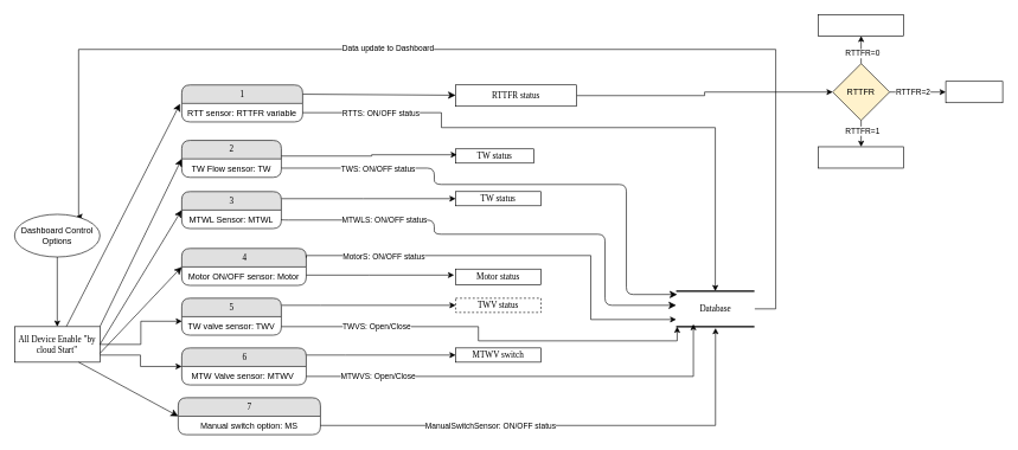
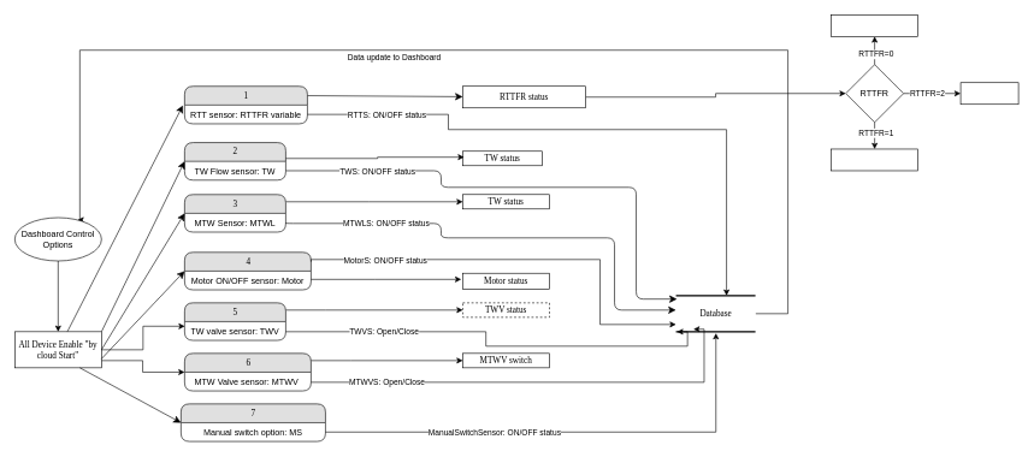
  <mxCell id="0" />
  <mxCell id="1" parent="0" />
  <mxCell id="2" style="edgeStyle=orthogonalEdgeStyle;rounded=0;orthogonalLoop=1;jettySize=auto;html=1;entryX=0.75;entryY=0;entryDx=0;entryDy=0;" edge="1" parent="1" source="4" target="37"><mxGeometry relative="1" as="geometry"><Array as="points"><mxPoint x="1090" y="434" /><mxPoint x="1090" y="69" /><mxPoint x="110" y="69" /></Array></mxGeometry></mxCell>
  <mxCell id="3" value="Data update to Dashboard" style="edgeLabel;html=1;align=center;verticalAlign=middle;resizable=0;points=[];" vertex="1" connectable="0" parent="2"><mxGeometry x="-0.513" y="1" relative="1" as="geometry"><mxPoint x="-545" y="-4" as="offset" /></mxGeometry></mxCell>
- <mxCell id="4" value="Database" style="html=1;rounded=0;shadow=0;comic=0;labelBackgroundColor=none;strokeWidth=2;fontFamily=Verdana;fontSize=12;align=center;shape=mxgraph.ios7ui.horLines;" parent="1" vertex="1"><mxGeometry x="950" y="409" width="110" height="50" as="geometry" /></mxCell>
+ <mxCell id="4" value="Database" style="html=1;rounded=0;shadow=0;comic=0;labelBackgroundColor=none;strokeWidth=2;fontFamily=Verdana;fontSize=12;align=center;shape=mxgraph.ios7ui.horLines;" parent="1" vertex="1"><mxGeometry x="935" y="409" width="110" height="50" as="geometry" /></mxCell>
  <mxCell id="5" style="edgeStyle=orthogonalEdgeStyle;rounded=0;orthogonalLoop=1;jettySize=auto;html=1;entryX=0;entryY=0.5;entryDx=0;entryDy=0;" edge="1" parent="1" source="6" target="62"><mxGeometry relative="1" as="geometry"><mxPoint x="1200" y="129" as="targetPoint" /></mxGeometry></mxCell>
  <mxCell id="6" value="RTTFR status" style="whiteSpace=wrap;html=1;rounded=0;shadow=0;comic=0;labelBackgroundColor=none;strokeWidth=1;fontFamily=Verdana;fontSize=12;align=center;" parent="1" vertex="1"><mxGeometry x="640" y="119" width="170" height="30" as="geometry" /></mxCell>
  <mxCell id="7" style="edgeStyle=none;html=1;labelBackgroundColor=none;startFill=0;startSize=8;endFill=1;endSize=8;fontFamily=Verdana;fontSize=12;entryX=-0.014;entryY=0.021;entryDx=0;entryDy=0;entryPerimeter=0;" parent="1" source="9" target="12" edge="1"><mxGeometry relative="1" as="geometry" /></mxCell>
  <mxCell id="8" style="edgeStyle=orthogonalEdgeStyle;rounded=0;orthogonalLoop=1;jettySize=auto;html=1;entryX=0;entryY=0.5;entryDx=0;entryDy=0;" edge="1" parent="1" source="9" target="44"><mxGeometry relative="1" as="geometry"><Array as="points"><mxPoint x="197" y="499" /><mxPoint x="197" y="515" /></Array></mxGeometry></mxCell>
  <mxCell id="9" value="All Device Enable &quot;by cloud Start&quot;" style="whiteSpace=wrap;html=1;rounded=0;shadow=0;comic=0;labelBackgroundColor=none;strokeWidth=1;fontFamily=Verdana;fontSize=12;align=center;" parent="1" vertex="1"><mxGeometry x="20" y="459" width="120" height="50" as="geometry" /></mxCell>
  <mxCell id="10" style="edgeStyle=none;html=1;labelBackgroundColor=none;startFill=0;startSize=8;endFill=1;endSize=8;fontFamily=Verdana;fontSize=12;exitX=1;exitY=0.25;exitDx=0;exitDy=0;" parent="1" source="11" target="6" edge="1"><mxGeometry relative="1" as="geometry" /></mxCell>
  <mxCell id="11" value="1" style="swimlane;html=1;fontStyle=0;childLayout=stackLayout;horizontal=1;startSize=26;fillColor=#e0e0e0;horizontalStack=0;resizeParent=1;resizeLast=0;collapsible=1;marginBottom=0;swimlaneFillColor=#ffffff;align=center;rounded=1;shadow=0;comic=0;labelBackgroundColor=none;strokeWidth=1;fontFamily=Verdana;fontSize=12" parent="1" vertex="1"><mxGeometry x="255" y="119" width="170" height="52" as="geometry" /></mxCell>
  <mxCell id="12" value="RTT sensor: RTTFR variable" style="text;html=1;strokeColor=none;fillColor=none;spacingLeft=4;spacingRight=4;whiteSpace=wrap;overflow=hidden;rotatable=0;points=[[0,0.5],[1,0.5]];portConstraint=eastwest;align=center;" parent="11" vertex="1"><mxGeometry y="26" width="170" height="26" as="geometry" /></mxCell>
  <mxCell id="13" value="2" style="swimlane;html=1;fontStyle=0;childLayout=stackLayout;horizontal=1;startSize=26;fillColor=#e0e0e0;horizontalStack=0;resizeParent=1;resizeLast=0;collapsible=1;marginBottom=0;swimlaneFillColor=#ffffff;align=center;rounded=1;shadow=0;comic=0;labelBackgroundColor=none;strokeWidth=1;fontFamily=Verdana;fontSize=12" vertex="1" parent="1"><mxGeometry x="255" y="197" width="140" height="52" as="geometry" /></mxCell>
  <mxCell id="14" value="TW Flow sensor: TW" style="text;html=1;strokeColor=none;fillColor=none;spacingLeft=4;spacingRight=4;whiteSpace=wrap;overflow=hidden;rotatable=0;points=[[0,0.5],[1,0.5]];portConstraint=eastwest;align=center;" vertex="1" parent="13"><mxGeometry y="26" width="140" height="26" as="geometry" /></mxCell>
  <mxCell id="15" style="edgeStyle=none;html=1;labelBackgroundColor=none;startFill=0;startSize=8;endFill=1;endSize=8;fontFamily=Verdana;fontSize=12;entryX=0;entryY=0.5;entryDx=0;entryDy=0;exitX=1;exitY=0;exitDx=0;exitDy=0;" edge="1" parent="1" source="9" target="13"><mxGeometry relative="1" as="geometry"><mxPoint x="121" y="564" as="sourcePoint" /><mxPoint x="258" y="456" as="targetPoint" /></mxGeometry></mxCell>
  <mxCell id="16" style="edgeStyle=orthogonalEdgeStyle;rounded=0;orthogonalLoop=1;jettySize=auto;html=1;" edge="1" parent="1" source="17" target="39"><mxGeometry relative="1" as="geometry"><Array as="points"><mxPoint x="510" y="279" /><mxPoint x="510" y="279" /></Array></mxGeometry></mxCell>
  <mxCell id="17" value="3" style="swimlane;html=1;fontStyle=0;childLayout=stackLayout;horizontal=1;startSize=26;fillColor=#e0e0e0;horizontalStack=0;resizeParent=1;resizeLast=0;collapsible=1;marginBottom=0;swimlaneFillColor=#ffffff;align=center;rounded=1;shadow=0;comic=0;labelBackgroundColor=none;strokeWidth=1;fontFamily=Verdana;fontSize=12" vertex="1" parent="1"><mxGeometry x="255" y="269" width="140" height="52" as="geometry" /></mxCell>
- <mxCell id="18" value="MTWL Sensor: MTWL" style="text;html=1;strokeColor=none;fillColor=none;spacingLeft=4;spacingRight=4;whiteSpace=wrap;overflow=hidden;rotatable=0;points=[[0,0.5],[1,0.5]];portConstraint=eastwest;align=center;" vertex="1" parent="17"><mxGeometry y="26" width="140" height="26" as="geometry" /></mxCell>
+ <mxCell id="18" value="MTW Sensor: MTWL" style="text;html=1;strokeColor=none;fillColor=none;spacingLeft=4;spacingRight=4;whiteSpace=wrap;overflow=hidden;rotatable=0;points=[[0,0.5],[1,0.5]];portConstraint=eastwest;align=center;" vertex="1" parent="17"><mxGeometry y="26" width="140" height="26" as="geometry" /></mxCell>
  <mxCell id="19" style="edgeStyle=none;html=1;labelBackgroundColor=none;startFill=0;startSize=8;endFill=1;endSize=8;fontFamily=Verdana;fontSize=12;entryX=0;entryY=0.5;entryDx=0;entryDy=0;exitX=1;exitY=0.5;exitDx=0;exitDy=0;" edge="1" parent="1" target="17" source="9"><mxGeometry relative="1" as="geometry"><mxPoint x="140" y="653" as="sourcePoint" /><mxPoint x="258" y="542" as="targetPoint" /></mxGeometry></mxCell>
  <mxCell id="20" value="4" style="swimlane;html=1;fontStyle=0;childLayout=stackLayout;horizontal=1;startSize=26;fillColor=#e0e0e0;horizontalStack=0;resizeParent=1;resizeLast=0;collapsible=1;marginBottom=0;swimlaneFillColor=#ffffff;align=center;rounded=1;shadow=0;comic=0;labelBackgroundColor=none;strokeWidth=1;fontFamily=Verdana;fontSize=12" vertex="1" parent="1"><mxGeometry x="255" y="349" width="175" height="52" as="geometry" /></mxCell>
  <mxCell id="21" value="Motor ON/OFF sensor: Motor" style="text;html=1;strokeColor=none;fillColor=none;spacingLeft=4;spacingRight=4;whiteSpace=wrap;overflow=hidden;rotatable=0;points=[[0,0.5],[1,0.5]];portConstraint=eastwest;align=center;" vertex="1" parent="20"><mxGeometry y="26" width="175" height="26" as="geometry" /></mxCell>
  <mxCell id="22" style="edgeStyle=none;html=1;labelBackgroundColor=none;startFill=0;startSize=8;endFill=1;endSize=8;fontFamily=Verdana;fontSize=12;entryX=0;entryY=0.5;entryDx=0;entryDy=0;exitX=1;exitY=0.75;exitDx=0;exitDy=0;" edge="1" parent="1" target="20" source="9"><mxGeometry relative="1" as="geometry"><mxPoint x="140" y="643" as="sourcePoint" /><mxPoint x="258" y="532" as="targetPoint" /></mxGeometry></mxCell>
  <mxCell id="23" value="7" style="swimlane;html=1;fontStyle=0;childLayout=stackLayout;horizontal=1;startSize=26;fillColor=#e0e0e0;horizontalStack=0;resizeParent=1;resizeLast=0;collapsible=1;marginBottom=0;swimlaneFillColor=#ffffff;align=center;rounded=1;shadow=0;comic=0;labelBackgroundColor=none;strokeWidth=1;fontFamily=Verdana;fontSize=12" vertex="1" parent="1"><mxGeometry x="250" y="559" width="200" height="52" as="geometry" /></mxCell>
  <mxCell id="24" value="Manual switch option: MS" style="text;html=1;strokeColor=none;fillColor=none;spacingLeft=4;spacingRight=4;whiteSpace=wrap;overflow=hidden;rotatable=0;points=[[0,0.5],[1,0.5]];portConstraint=eastwest;align=center;" vertex="1" parent="23"><mxGeometry y="26" width="200" height="26" as="geometry" /></mxCell>
  <mxCell id="25" style="edgeStyle=none;html=1;labelBackgroundColor=none;startFill=0;startSize=8;endFill=1;endSize=8;fontFamily=Verdana;fontSize=12;entryX=0;entryY=0.5;entryDx=0;entryDy=0;exitX=0.75;exitY=1;exitDx=0;exitDy=0;" edge="1" parent="1" source="9" target="23"><mxGeometry relative="1" as="geometry"><mxPoint x="150" y="614" as="sourcePoint" /><mxPoint x="250" y="551" as="targetPoint" /></mxGeometry></mxCell>
  <mxCell id="26" style="edgeStyle=orthogonalEdgeStyle;html=1;labelBackgroundColor=none;startFill=0;startSize=8;endFill=1;endSize=8;fontFamily=Verdana;fontSize=12;exitX=1;exitY=0.5;exitDx=0;exitDy=0;entryX=0.013;entryY=0.095;entryDx=0;entryDy=0;entryPerimeter=0;" edge="1" parent="1" source="14" target="4"><mxGeometry relative="1" as="geometry"><Array as="points"><mxPoint x="610" y="236" /><mxPoint x="610" y="259" /><mxPoint x="880" y="259" /><mxPoint x="880" y="414" /></Array><mxPoint x="420" y="345" as="sourcePoint" /><mxPoint x="880" y="641" as="targetPoint" /></mxGeometry></mxCell>
  <mxCell id="27" value="TWS: ON/OFF status" style="edgeLabel;html=1;align=center;verticalAlign=middle;resizable=0;points=[];" vertex="1" connectable="0" parent="26"><mxGeometry x="0.13" y="1" relative="1" as="geometry"><mxPoint x="-257" y="-22" as="offset" /></mxGeometry></mxCell>
  <mxCell id="28" style="edgeStyle=orthogonalEdgeStyle;html=1;labelBackgroundColor=none;startFill=0;startSize=8;endFill=1;endSize=8;fontFamily=Verdana;fontSize=12;exitX=1;exitY=0.5;exitDx=0;exitDy=0;entryX=0;entryY=0.4;entryDx=0;entryDy=0;entryPerimeter=0;" edge="1" parent="1" source="18" target="4"><mxGeometry relative="1" as="geometry"><Array as="points"><mxPoint x="395" y="309" /><mxPoint x="610" y="309" /><mxPoint x="610" y="329" /><mxPoint x="850" y="329" /><mxPoint x="850" y="429" /></Array><mxPoint x="400" y="319" as="sourcePoint" /><mxPoint x="950" y="442.048" as="targetPoint" /></mxGeometry></mxCell>
  <mxCell id="29" value="MTWLS: ON/OFF status" style="edgeLabel;html=1;align=center;verticalAlign=middle;resizable=0;points=[];" vertex="1" connectable="0" parent="28"><mxGeometry x="-0.145" y="-2" relative="1" as="geometry"><mxPoint x="-124" y="-23" as="offset" /></mxGeometry></mxCell>
  <mxCell id="30" style="edgeStyle=orthogonalEdgeStyle;rounded=0;orthogonalLoop=1;jettySize=auto;html=1;exitX=1;exitY=0.5;exitDx=0;exitDy=0;" edge="1" parent="1" source="12" target="4"><mxGeometry relative="1" as="geometry"><Array as="points"><mxPoint x="620" y="158" /><mxPoint x="620" y="179" /><mxPoint x="1005" y="179" /></Array></mxGeometry></mxCell>
  <mxCell id="31" value="RTTS: ON/OFF status" style="edgeLabel;html=1;align=center;verticalAlign=middle;resizable=0;points=[];" vertex="1" connectable="0" parent="30"><mxGeometry x="-0.027" y="3" relative="1" as="geometry"><mxPoint x="-274" y="-18" as="offset" /></mxGeometry></mxCell>
  <mxCell id="32" style="edgeStyle=orthogonalEdgeStyle;rounded=0;orthogonalLoop=1;jettySize=auto;html=1;exitX=1;exitY=0.25;exitDx=0;exitDy=0;" edge="1" parent="1" source="20" target="4"><mxGeometry relative="1" as="geometry"><mxPoint x="940" y="449" as="targetPoint" /><Array as="points"><mxPoint x="430" y="359" /><mxPoint x="830" y="359" /><mxPoint x="830" y="449" /></Array></mxGeometry></mxCell>
  <mxCell id="33" value="MotorS: ON/OFF status" style="edgeLabel;html=1;align=center;verticalAlign=middle;resizable=0;points=[];" vertex="1" connectable="0" parent="32"><mxGeometry x="-0.257" y="-2" relative="1" as="geometry"><mxPoint x="-117" y="-2" as="offset" /></mxGeometry></mxCell>
  <mxCell id="34" style="edgeStyle=orthogonalEdgeStyle;rounded=0;orthogonalLoop=1;jettySize=auto;html=1;entryX=0.503;entryY=1.04;entryDx=0;entryDy=0;entryPerimeter=0;" edge="1" parent="1" source="24" target="4"><mxGeometry relative="1" as="geometry" /></mxCell>
  <mxCell id="35" value="ManualSwitchSensor: ON/OFF status" style="edgeLabel;html=1;align=center;verticalAlign=middle;resizable=0;points=[];" vertex="1" connectable="0" parent="34"><mxGeometry x="-0.313" relative="1" as="geometry"><mxPoint as="offset" /></mxGeometry></mxCell>
  <mxCell id="36" value="" style="edgeStyle=orthogonalEdgeStyle;rounded=0;orthogonalLoop=1;jettySize=auto;html=1;" edge="1" parent="1" source="37" target="9"><mxGeometry relative="1" as="geometry" /></mxCell>
  <mxCell id="37" value="Dashboard Control Options" style="ellipse;whiteSpace=wrap;html=1;" vertex="1" parent="1"><mxGeometry x="20" y="301" width="120" height="60" as="geometry" /></mxCell>
  <mxCell id="38" value="TW status" style="whiteSpace=wrap;html=1;rounded=0;shadow=0;comic=0;labelBackgroundColor=none;strokeWidth=1;fontFamily=Verdana;fontSize=12;align=center;" vertex="1" parent="1"><mxGeometry x="640" y="209" width="110" height="20" as="geometry" /></mxCell>
  <mxCell id="39" value="TW status" style="whiteSpace=wrap;html=1;rounded=0;shadow=0;comic=0;labelBackgroundColor=none;strokeWidth=1;fontFamily=Verdana;fontSize=12;align=center;" vertex="1" parent="1"><mxGeometry x="640" y="269" width="120" height="20" as="geometry" /></mxCell>
  <mxCell id="40" value="Motor status" style="whiteSpace=wrap;html=1;rounded=0;shadow=0;comic=0;labelBackgroundColor=none;strokeWidth=1;fontFamily=Verdana;fontSize=12;align=center;" vertex="1" parent="1"><mxGeometry x="640" y="378" width="120" height="22" as="geometry" /></mxCell>
  <mxCell id="41" style="edgeStyle=orthogonalEdgeStyle;rounded=0;orthogonalLoop=1;jettySize=auto;html=1;entryX=0;entryY=0.5;entryDx=0;entryDy=0;" edge="1" parent="1" source="42" target="51"><mxGeometry relative="1" as="geometry"><Array as="points"><mxPoint x="450" y="429" /><mxPoint x="450" y="429" /></Array></mxGeometry></mxCell>
  <mxCell id="42" value="5" style="swimlane;html=1;fontStyle=0;childLayout=stackLayout;horizontal=1;startSize=26;fillColor=#e0e0e0;horizontalStack=0;resizeParent=1;resizeLast=0;collapsible=1;marginBottom=0;swimlaneFillColor=#ffffff;align=center;rounded=1;shadow=0;comic=0;labelBackgroundColor=none;strokeWidth=1;fontFamily=Verdana;fontSize=12" vertex="1" parent="1"><mxGeometry x="255" y="419" width="140" height="52" as="geometry" /></mxCell>
  <mxCell id="43" value="TW valve sensor: TWV" style="text;html=1;strokeColor=none;fillColor=none;spacingLeft=4;spacingRight=4;whiteSpace=wrap;overflow=hidden;rotatable=0;points=[[0,0.5],[1,0.5]];portConstraint=eastwest;align=center;" vertex="1" parent="42"><mxGeometry y="26" width="140" height="26" as="geometry" /></mxCell>
  <mxCell id="44" value="6" style="swimlane;html=1;fontStyle=0;childLayout=stackLayout;horizontal=1;startSize=26;fillColor=#e0e0e0;horizontalStack=0;resizeParent=1;resizeLast=0;collapsible=1;marginBottom=0;swimlaneFillColor=#ffffff;align=center;rounded=1;shadow=0;comic=0;labelBackgroundColor=none;strokeWidth=1;fontFamily=Verdana;fontSize=12" vertex="1" parent="1"><mxGeometry x="255" y="489" width="175" height="52" as="geometry" /></mxCell>
  <mxCell id="45" value="MTW Valve sensor: MTWV&amp;nbsp;" style="text;html=1;strokeColor=none;fillColor=none;spacingLeft=4;spacingRight=4;whiteSpace=wrap;overflow=hidden;rotatable=0;points=[[0,0.5],[1,0.5]];portConstraint=eastwest;align=center;" vertex="1" parent="44"><mxGeometry y="26" width="175" height="26" as="geometry" /></mxCell>
  <mxCell id="46" style="edgeStyle=orthogonalEdgeStyle;rounded=0;orthogonalLoop=1;jettySize=auto;html=1;entryX=0.002;entryY=0.247;entryDx=0;entryDy=0;entryPerimeter=0;" edge="1" parent="1" source="9" target="43"><mxGeometry relative="1" as="geometry" /></mxCell>
  <mxCell id="47" style="edgeStyle=orthogonalEdgeStyle;rounded=0;orthogonalLoop=1;jettySize=auto;html=1;entryX=0.013;entryY=1.001;entryDx=0;entryDy=0;entryPerimeter=0;" edge="1" parent="1" source="42" target="4"><mxGeometry relative="1" as="geometry"><Array as="points"><mxPoint x="672" y="459" /><mxPoint x="672" y="479" /><mxPoint x="951" y="479" /></Array></mxGeometry></mxCell>
  <mxCell id="48" value="TWVS: Open/Close" style="edgeLabel;html=1;align=center;verticalAlign=middle;resizable=0;points=[];" vertex="1" connectable="0" parent="47"><mxGeometry x="-0.671" y="1" relative="1" as="geometry"><mxPoint x="35" as="offset" /></mxGeometry></mxCell>
  <mxCell id="49" style="edgeStyle=orthogonalEdgeStyle;rounded=0;orthogonalLoop=1;jettySize=auto;html=1;entryX=0.016;entryY=0.41;entryDx=0;entryDy=0;entryPerimeter=0;" edge="1" parent="1" source="13" target="38"><mxGeometry relative="1" as="geometry"><Array as="points"><mxPoint x="522" y="219" /><mxPoint x="522" y="218" /></Array></mxGeometry></mxCell>
  <mxCell id="50" style="edgeStyle=orthogonalEdgeStyle;rounded=0;orthogonalLoop=1;jettySize=auto;html=1;entryX=-0.018;entryY=0.385;entryDx=0;entryDy=0;entryPerimeter=0;" edge="1" parent="1" source="21" target="40"><mxGeometry relative="1" as="geometry"><Array as="points"><mxPoint x="518" y="387" /></Array></mxGeometry></mxCell>
  <mxCell id="51" value="TWV status" style="whiteSpace=wrap;html=1;rounded=0;shadow=0;comic=0;labelBackgroundColor=none;strokeWidth=1;fontFamily=Verdana;fontSize=12;align=center;dashed=1;" vertex="1" parent="1"><mxGeometry x="640" y="419" width="120" height="20" as="geometry" /></mxCell>
  <mxCell id="52" style="edgeStyle=orthogonalEdgeStyle;rounded=0;orthogonalLoop=1;jettySize=auto;html=1;entryX=0;entryY=0.5;entryDx=0;entryDy=0;" edge="1" parent="1" target="53"><mxGeometry relative="1" as="geometry"><mxPoint x="430" as="sourcePoint" y="499" /><Array as="points"><mxPoint x="485" y="499" /><mxPoint x="485" y="499" /></Array></mxGeometry></mxCell>
  <mxCell id="53" value="MTWV switch" style="whiteSpace=wrap;html=1;rounded=0;shadow=0;comic=0;labelBackgroundColor=none;strokeWidth=1;fontFamily=Verdana;fontSize=12;align=center;" vertex="1" parent="1"><mxGeometry x="640" y="489" width="120" height="20" as="geometry" /></mxCell>
  <mxCell id="54" style="edgeStyle=orthogonalEdgeStyle;rounded=0;orthogonalLoop=1;jettySize=auto;html=1;entryX=0.22;entryY=0.929;entryDx=0;entryDy=0;entryPerimeter=0;" edge="1" parent="1" source="44" target="4"><mxGeometry relative="1" as="geometry"><Array as="points"><mxPoint x="974" y="529" /></Array></mxGeometry></mxCell>
  <mxCell id="55" value="MTWVS: Open/Close" style="edgeLabel;html=1;align=center;verticalAlign=middle;resizable=0;points=[];" vertex="1" connectable="0" parent="54"><mxGeometry x="-0.511" y="-2" relative="1" as="geometry"><mxPoint x="-51" y="-3" as="offset" /></mxGeometry></mxCell>
  <mxCell id="56" value="" style="edgeStyle=orthogonalEdgeStyle;rounded=0;orthogonalLoop=1;jettySize=auto;html=1;" edge="1" parent="1" source="62" target="63"><mxGeometry relative="1" as="geometry" /></mxCell>
  <mxCell id="57" value="RTTFR=1" style="edgeLabel;html=1;align=center;verticalAlign=middle;resizable=0;points=[];" vertex="1" connectable="0" parent="56"><mxGeometry x="0.111" y="1" relative="1" as="geometry"><mxPoint y="-4" as="offset" /></mxGeometry></mxCell>
  <mxCell id="58" value="" style="edgeStyle=orthogonalEdgeStyle;rounded=0;orthogonalLoop=1;jettySize=auto;html=1;" edge="1" parent="1" source="62" target="64"><mxGeometry relative="1" as="geometry" /></mxCell>
  <mxCell id="59" value="RTTFR=2" style="edgeLabel;html=1;align=center;verticalAlign=middle;resizable=0;points=[];" vertex="1" connectable="0" parent="58"><mxGeometry x="-0.2" y="-2" relative="1" as="geometry"><mxPoint y="-2" as="offset" /></mxGeometry></mxCell>
  <mxCell id="60" value="" style="edgeStyle=orthogonalEdgeStyle;rounded=0;orthogonalLoop=1;jettySize=auto;html=1;" edge="1" parent="1" source="62" target="65"><mxGeometry relative="1" as="geometry" /></mxCell>
  <mxCell id="61" value="RTTFR=0" style="edgeLabel;html=1;align=center;verticalAlign=middle;resizable=0;points=[];" vertex="1" connectable="0" parent="60"><mxGeometry x="-0.25" y="-1" relative="1" as="geometry"><mxPoint as="offset" /></mxGeometry></mxCell>
- <mxCell id="62" value="RTTFR" style="rhombus;whiteSpace=wrap;html=1;fillColor=#fff2cc;" vertex="1" parent="1"><mxGeometry x="1170" y="89" width="80" height="80" as="geometry" /></mxCell>
+ <mxCell id="62" value="RTTFR" style="rhombus;whiteSpace=wrap;html=1;" vertex="1" parent="1"><mxGeometry x="1170" y="89" width="80" height="80" as="geometry" /></mxCell>
  <mxCell id="63" value="" style="rounded=0;whiteSpace=wrap;html=1;" vertex="1" parent="1"><mxGeometry x="1150" y="206" width="120" height="30" as="geometry" /></mxCell>
  <mxCell id="64" value="" style="rounded=0;whiteSpace=wrap;html=1;" vertex="1" parent="1"><mxGeometry x="1329" y="114" width="80" height="30" as="geometry" /></mxCell>
  <mxCell id="65" value="" style="rounded=0;whiteSpace=wrap;html=1;" vertex="1" parent="1"><mxGeometry x="1150" y="20" width="120" height="30" as="geometry" /></mxCell>
